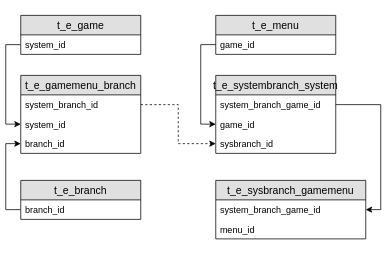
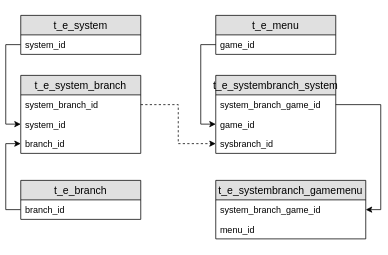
  <mxCell id="0" />
  <mxCell id="1" parent="0" />
  <mxCell id="2" value="t_e_menu" style="swimlane;fontStyle=0;childLayout=stackLayout;horizontal=1;startSize=26;fillColor=#e0e0e0;horizontalStack=0;resizeParent=1;resizeParentMax=0;resizeLast=0;collapsible=1;marginBottom=0;swimlaneFillColor=#ffffff;align=center;fontSize=14;" vertex="1" parent="1"><mxGeometry x="280" y="20" width="160" height="52" as="geometry" /></mxCell>
  <mxCell id="3" value="game_id" style="text;strokeColor=none;fillColor=none;spacingLeft=4;spacingRight=4;overflow=hidden;rotatable=0;points=[[0,0.5],[1,0.5]];portConstraint=eastwest;fontSize=12;" vertex="1" parent="2"><mxGeometry y="26" width="160" height="26" as="geometry" /></mxCell>
  <mxCell id="4" style="edgeStyle=orthogonalEdgeStyle;rounded=0;orthogonalLoop=1;jettySize=auto;html=1;entryX=0;entryY=0.5;entryDx=0;entryDy=0;" edge="1" parent="1" source="9" target="13"><mxGeometry relative="1" as="geometry" /></mxCell>
  <mxCell id="5" style="edgeStyle=orthogonalEdgeStyle;rounded=0;orthogonalLoop=1;jettySize=auto;html=1;entryX=0;entryY=0.5;entryDx=0;entryDy=0;" edge="1" parent="1" source="7" target="12"><mxGeometry relative="1" as="geometry" /></mxCell>
- <mxCell id="6" value="t_e_game" style="swimlane;fontStyle=0;childLayout=stackLayout;horizontal=1;startSize=26;fillColor=#e0e0e0;horizontalStack=0;resizeParent=1;resizeParentMax=0;resizeLast=0;collapsible=1;marginBottom=0;swimlaneFillColor=#ffffff;align=center;fontSize=14;" vertex="1" parent="1"><mxGeometry x="20" y="20" width="160" height="52" as="geometry" /></mxCell>
+ <mxCell id="6" value="t_e_system" style="swimlane;fontStyle=0;childLayout=stackLayout;horizontal=1;startSize=26;fillColor=#e0e0e0;horizontalStack=0;resizeParent=1;resizeParentMax=0;resizeLast=0;collapsible=1;marginBottom=0;swimlaneFillColor=#ffffff;align=center;fontSize=14;" vertex="1" parent="1"><mxGeometry x="20" y="20" width="160" height="52" as="geometry" /></mxCell>
  <mxCell id="7" value="system_id" style="text;strokeColor=none;fillColor=none;spacingLeft=4;spacingRight=4;overflow=hidden;rotatable=0;points=[[0,0.5],[1,0.5]];portConstraint=eastwest;fontSize=12;" vertex="1" parent="6"><mxGeometry y="26" width="160" height="26" as="geometry" /></mxCell>
  <mxCell id="8" value="t_e_branch" style="swimlane;fontStyle=0;childLayout=stackLayout;horizontal=1;startSize=26;fillColor=#e0e0e0;horizontalStack=0;resizeParent=1;resizeParentMax=0;resizeLast=0;collapsible=1;marginBottom=0;swimlaneFillColor=#ffffff;align=center;fontSize=14;" vertex="1" parent="1"><mxGeometry x="20" y="240" width="160" height="52" as="geometry" /></mxCell>
  <mxCell id="9" value="branch_id" style="text;strokeColor=none;fillColor=none;spacingLeft=4;spacingRight=4;overflow=hidden;rotatable=0;points=[[0,0.5],[1,0.5]];portConstraint=eastwest;fontSize=12;" vertex="1" parent="8"><mxGeometry y="26" width="160" height="26" as="geometry" /></mxCell>
- <mxCell id="10" value="t_e_gamemenu_branch" style="swimlane;fontStyle=0;childLayout=stackLayout;horizontal=1;startSize=26;fillColor=#e0e0e0;horizontalStack=0;resizeParent=1;resizeParentMax=0;resizeLast=0;collapsible=1;marginBottom=0;swimlaneFillColor=#ffffff;align=center;fontSize=14;" vertex="1" parent="1"><mxGeometry x="20" y="100" width="160" height="104" as="geometry" /></mxCell>
+ <mxCell id="10" value="t_e_system_branch" style="swimlane;fontStyle=0;childLayout=stackLayout;horizontal=1;startSize=26;fillColor=#e0e0e0;horizontalStack=0;resizeParent=1;resizeParentMax=0;resizeLast=0;collapsible=1;marginBottom=0;swimlaneFillColor=#ffffff;align=center;fontSize=14;" vertex="1" parent="1"><mxGeometry x="20" y="100" width="160" height="104" as="geometry" /></mxCell>
  <mxCell id="11" value="system_branch_id" style="text;strokeColor=none;fillColor=none;spacingLeft=4;spacingRight=4;overflow=hidden;rotatable=0;points=[[0,0.5],[1,0.5]];portConstraint=eastwest;fontSize=12;" vertex="1" parent="10"><mxGeometry y="26" width="160" height="26" as="geometry" /></mxCell>
  <mxCell id="12" value="system_id" style="text;strokeColor=none;fillColor=none;spacingLeft=4;spacingRight=4;overflow=hidden;rotatable=0;points=[[0,0.5],[1,0.5]];portConstraint=eastwest;fontSize=12;" vertex="1" parent="10"><mxGeometry y="52" width="160" height="26" as="geometry" /></mxCell>
  <mxCell id="13" value="branch_id" style="text;strokeColor=none;fillColor=none;spacingLeft=4;spacingRight=4;overflow=hidden;rotatable=0;points=[[0,0.5],[1,0.5]];portConstraint=eastwest;fontSize=12;" vertex="1" parent="10"><mxGeometry y="78" width="160" height="26" as="geometry" /></mxCell>
  <mxCell id="14" value="t_e_systembranch_system" style="swimlane;fontStyle=0;childLayout=stackLayout;horizontal=1;startSize=26;fillColor=#e0e0e0;horizontalStack=0;resizeParent=1;resizeParentMax=0;resizeLast=0;collapsible=1;marginBottom=0;swimlaneFillColor=#ffffff;align=center;fontSize=14;" vertex="1" parent="1"><mxGeometry x="280" y="100" width="160" height="104" as="geometry" /></mxCell>
  <mxCell id="15" value="system_branch_game_id" style="text;strokeColor=none;fillColor=none;spacingLeft=4;spacingRight=4;overflow=hidden;rotatable=0;points=[[0,0.5],[1,0.5]];portConstraint=eastwest;fontSize=12;" vertex="1" parent="14"><mxGeometry y="26" width="160" height="26" as="geometry" /></mxCell>
  <mxCell id="16" value="game_id" style="text;strokeColor=none;fillColor=none;spacingLeft=4;spacingRight=4;overflow=hidden;rotatable=0;points=[[0,0.5],[1,0.5]];portConstraint=eastwest;fontSize=12;" vertex="1" parent="14"><mxGeometry y="52" width="160" height="26" as="geometry" /></mxCell>
  <mxCell id="17" value="sysbranch_id" style="text;strokeColor=none;fillColor=none;spacingLeft=4;spacingRight=4;overflow=hidden;rotatable=0;points=[[0,0.5],[1,0.5]];portConstraint=eastwest;fontSize=12;" vertex="1" parent="14"><mxGeometry y="78" width="160" height="26" as="geometry" /></mxCell>
  <mxCell id="18" style="edgeStyle=orthogonalEdgeStyle;rounded=0;orthogonalLoop=1;jettySize=auto;html=1;dashed=1;" edge="1" parent="1" source="11" target="17"><mxGeometry relative="1" as="geometry" /></mxCell>
  <mxCell id="19" style="edgeStyle=orthogonalEdgeStyle;rounded=0;orthogonalLoop=1;jettySize=auto;html=1;entryX=0;entryY=0.5;entryDx=0;entryDy=0;" edge="1" parent="1" source="3" target="16"><mxGeometry relative="1" as="geometry" /></mxCell>
- <mxCell id="20" value="t_e_sysbranch_gamemenu" style="swimlane;fontStyle=0;childLayout=stackLayout;horizontal=1;startSize=26;fillColor=#e0e0e0;horizontalStack=0;resizeParent=1;resizeParentMax=0;resizeLast=0;collapsible=1;marginBottom=0;swimlaneFillColor=#ffffff;align=center;fontSize=14;" vertex="1" parent="1"><mxGeometry x="280" y="240" width="200" height="78" as="geometry" /></mxCell>
+ <mxCell id="20" value="t_e_systembranch_gamemenu" style="swimlane;fontStyle=0;childLayout=stackLayout;horizontal=1;startSize=26;fillColor=#e0e0e0;horizontalStack=0;resizeParent=1;resizeParentMax=0;resizeLast=0;collapsible=1;marginBottom=0;swimlaneFillColor=#ffffff;align=center;fontSize=14;" vertex="1" parent="1"><mxGeometry x="280" y="240" width="200" height="78" as="geometry" /></mxCell>
  <mxCell id="21" value="system_branch_game_id" style="text;strokeColor=none;fillColor=none;spacingLeft=4;spacingRight=4;overflow=hidden;rotatable=0;points=[[0,0.5],[1,0.5]];portConstraint=eastwest;fontSize=12;" vertex="1" parent="20"><mxGeometry y="26" width="200" height="26" as="geometry" /></mxCell>
  <mxCell id="22" value="menu_id" style="text;strokeColor=none;fillColor=none;spacingLeft=4;spacingRight=4;overflow=hidden;rotatable=0;points=[[0,0.5],[1,0.5]];portConstraint=eastwest;fontSize=12;" vertex="1" parent="20"><mxGeometry y="52" width="200" height="26" as="geometry" /></mxCell>
  <mxCell id="23" style="edgeStyle=orthogonalEdgeStyle;rounded=0;orthogonalLoop=1;jettySize=auto;html=1;entryX=1;entryY=0.5;entryDx=0;entryDy=0;" edge="1" parent="1" source="15" target="21"><mxGeometry relative="1" as="geometry" /></mxCell>
